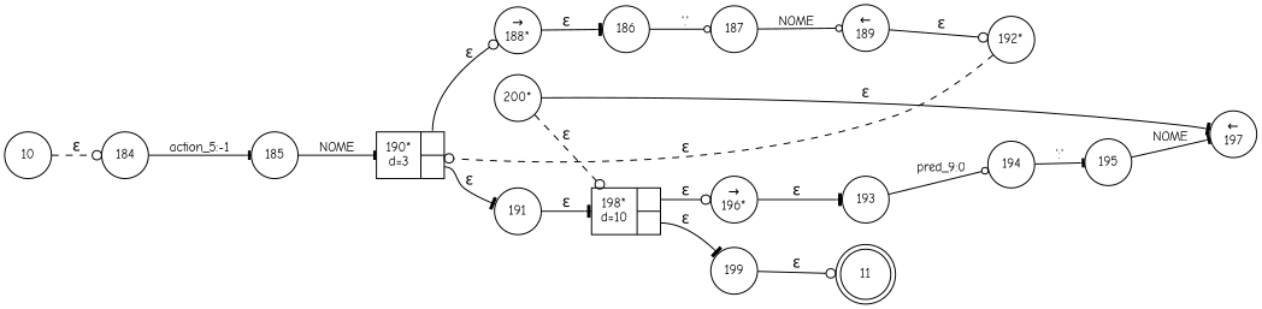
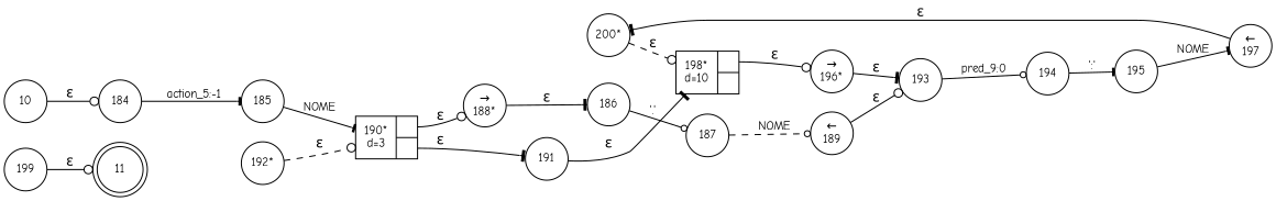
  digraph {
    fontname="Comic Neue"
    rankdir=LR
    node [fixedsize=true fontname="Comic Neue" fontsize=11 shape=circle peripheries=1]
    edge [arrowhead=odot fontname="Comic Neue"]
    n1 [label=11 shape=doublecircle width=.6 peripheries=""]
    n2 [label="200*" width=.55]
    n3 [fixedsize=false label="{198*\nd=10|{<p0>|<p1>}}" shape=record]
    n4 [label="&rarr;\n196*" width=.55]
    n5 [label=199 width=.55]
    n6 [label="&larr;\n197" width=.55]
    n7 [label=193 width=.55]
    n8 [label=194 width=.55]
    n9 [label=10 width=.55]
    n10 [label=184 width=.55]
    n11 [label=185 width=.55]
    n12 [label=195 width=.55]
    n13 [label="192*" width=.55]
    n14 [fixedsize=false label="{190*\nd=3|{<p0>|<p1>}}" shape=record]
    n15 [label=191 width=.55]
    n16 [label="&rarr;\n188*" width=.55]
    n17 [label=186 width=.55]
    n18 [label=187 width=.55]
    n19 [label="&larr;\n189" width=.55]
    n2 -> n3 [label="&epsilon;" style=dashed]
    n3 -> n4 [label="&epsilon;" tailport=p0]
-   n3 -> n5 [arrowhead=tee label="&epsilon;" tailport=p1]
    n4 -> n7 [arrowhead=tee label="&epsilon;"]
    n5 -> n1 [label="&epsilon;"]
-   n2 -> n6 [arrowhead=tee label="&epsilon;"]
+   n6 -> n2 [arrowhead=tee label="&epsilon;"]
    n7 -> n8 [arrowsize=.7 fontsize=11 label="pred_9:0"]
    n8 -> n12 [arrowhead=tee arrowsize=.7 fontsize=11 label="':'"]
-   n9 -> n10 [label="&epsilon;" style=dashed]
+   n9 -> n10 [label="&epsilon;"]
    n10 -> n11 [arrowhead=tee arrowsize=.7 fontsize=11 label="action_5:-1"]
    n11 -> n14 [arrowhead=tee arrowsize=.7 fontsize=11 label=NOME]
    n12 -> n6 [arrowhead=tee arrowsize=.7 fontsize=11 label=NOME]
    n13 -> n14 [label="&epsilon;" style=dashed]
    n14 -> n15 [arrowhead=tee label="&epsilon;" tailport=p1]
    n14 -> n16 [label="&epsilon;" tailport=p0]
    n15 -> n3 [arrowhead=tee label="&epsilon;"]
    n16 -> n17 [arrowhead=tee label="&epsilon;"]
    n17 -> n18 [arrowsize=.7 fontsize=11 label="'.'"]
-   n18 -> n19 [arrowsize=.7 fontsize=11 label=NOME]
-   n19 -> n13 [label="&epsilon;"]
+   n18 -> n19 [arrowsize=.7 fontsize=11 label=NOME style=dashed]
+   n19 -> n7 [label="&epsilon;"]
  }
